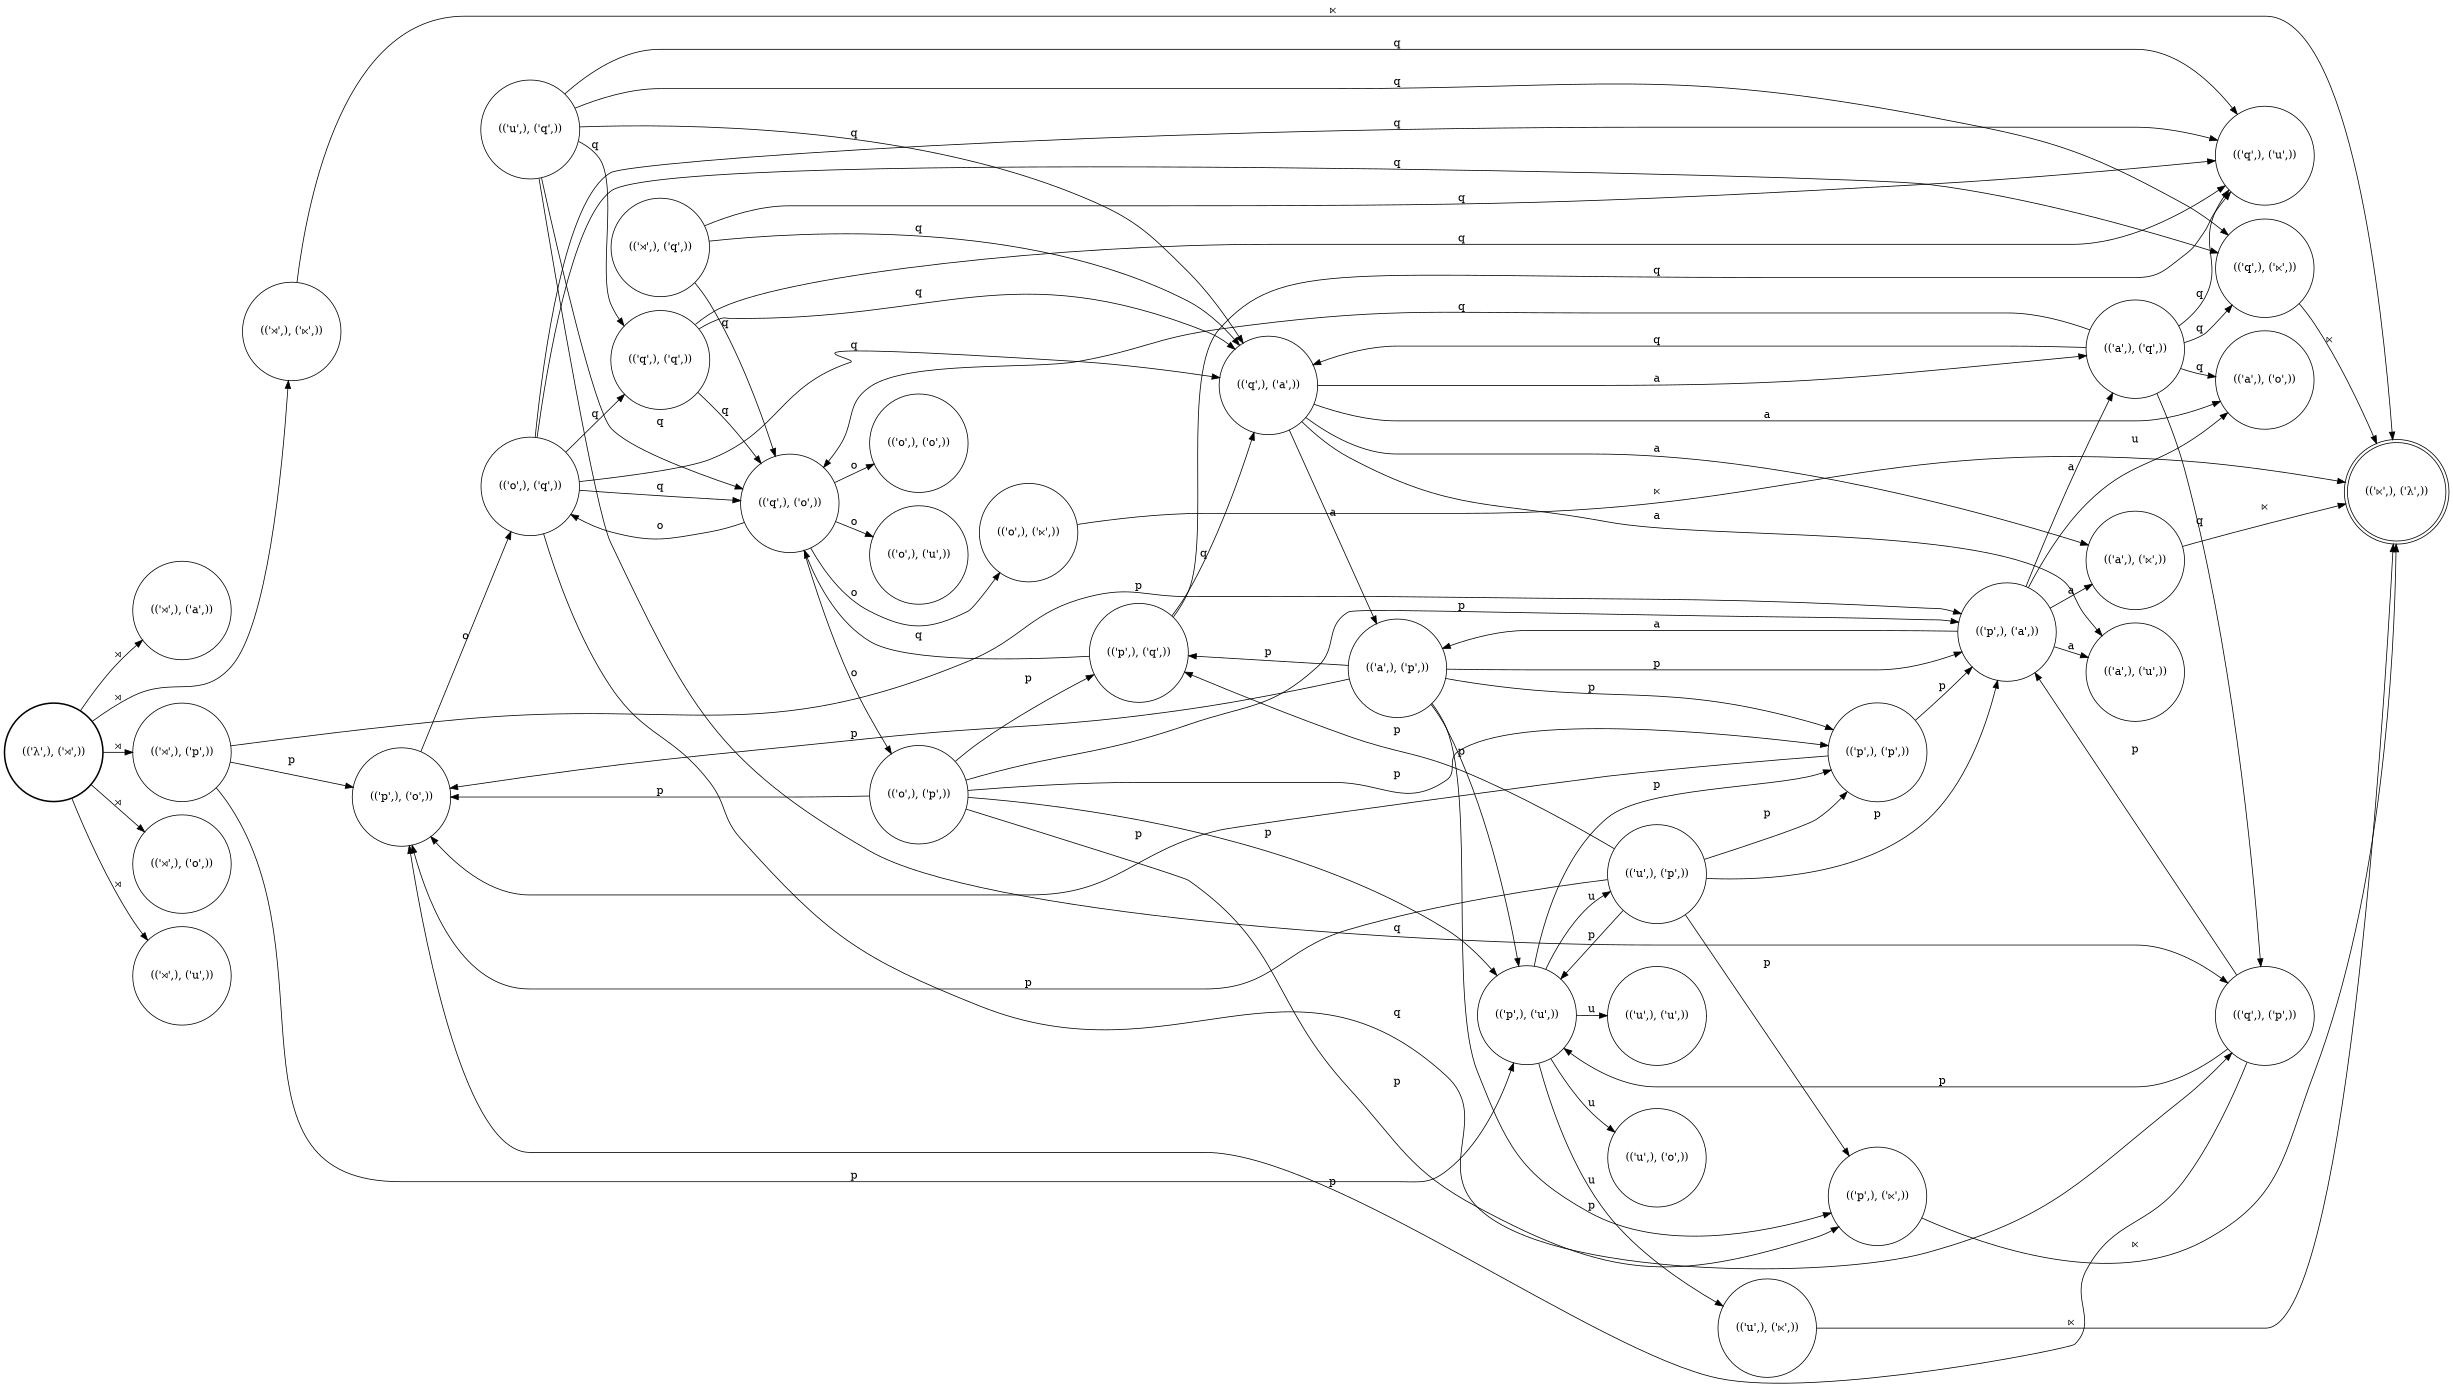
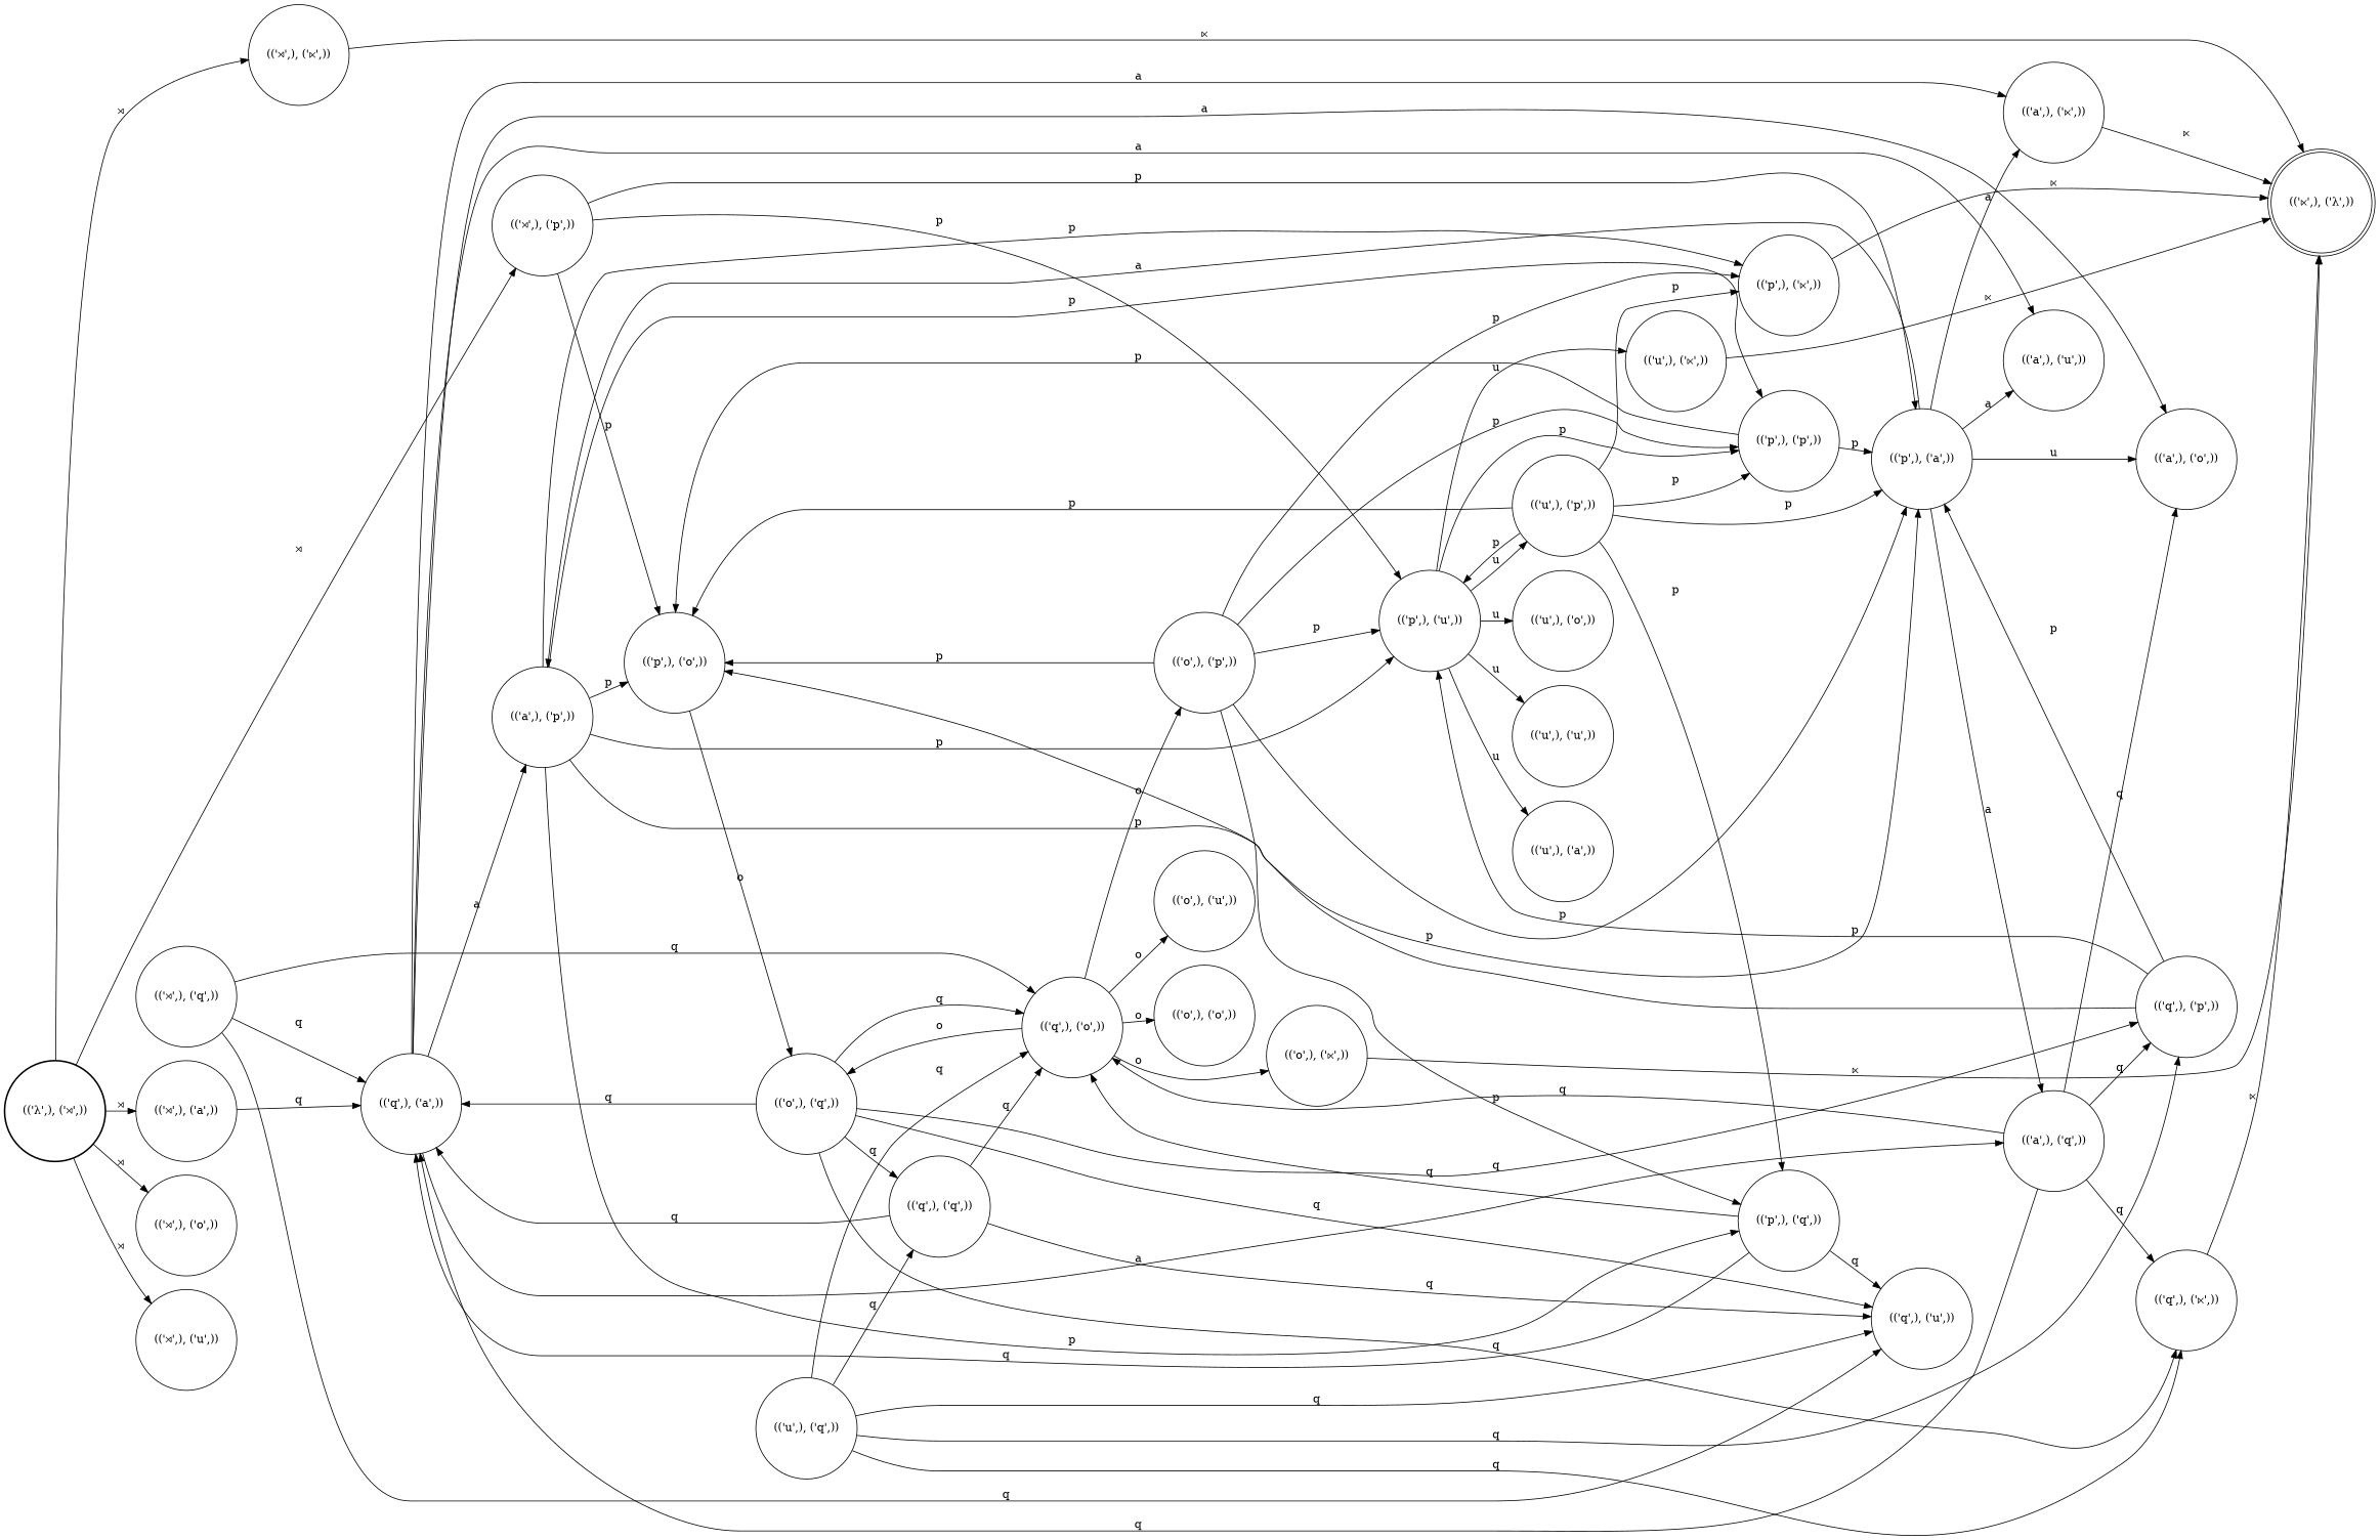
  digraph {
    nodesep=0.25
    rankdir=LR
    ranksep=0.4
    node [fontsize=14 shape=circle style=solid]
    edge [fontsize=14]
    n1 [label="(('λ',), ('⋊',))" style=bold]
    n2 [label="(('⋊',), ('a',))"]
    n3 [label="(('⋊',), ('p',))"]
    n4 [label="(('⋊',), ('⋉',))"]
    n5 [label="(('⋊',), ('o',))"]
    n6 [label="(('⋊',), ('u',))"]
    n7 [label="(('p',), ('o',))"]
    n8 [label="(('p',), ('u',))"]
    n9 [label="(('p',), ('a',))"]
    n10 [label="(('⋉',), ('λ',))" shape=doublecircle]
    n11 [label="(('⋊',), ('q',))"]
    n12 [label="(('q',), ('o',))"]
    n13 [label="(('q',), ('u',))"]
    n14 [label="(('q',), ('a',))"]
    n15 [label="(('o',), ('q',))"]
    n16 [label="(('u',), ('⋉',))"]
    n17 [label="(('u',), ('p',))"]
    n18 [label="(('u',), ('o',))"]
    n19 [label="(('u',), ('u',))"]
+   n20 [label="(('u',), ('a',))"]
    n21 [label="(('p',), ('p',))"]
    n22 [label="(('a',), ('⋉',))"]
    n23 [label="(('a',), ('p',))"]
    n24 [label="(('a',), ('o',))"]
    n25 [label="(('a',), ('u',))"]
    n26 [label="(('a',), ('q',))"]
    n27 [label="(('o',), ('⋉',))"]
    n28 [label="(('o',), ('p',))"]
    n29 [label="(('o',), ('o',))"]
    n30 [label="(('o',), ('u',))"]
    n31 [label="(('q',), ('⋉',))"]
    n32 [label="(('q',), ('p',))"]
    n33 [label="(('q',), ('q',))"]
    n34 [label="(('p',), ('⋉',))"]
    n35 [label="(('p',), ('q',))"]
    n36 [label="(('u',), ('q',))"]
    n1 -> n2 [label="⋊"]
    n1 -> n3 [label="⋊"]
    n1 -> n4 [label="⋊"]
    n1 -> n5 [label="⋊"]
    n1 -> n6 [label="⋊"]
    n3 -> n7 [label=p]
    n3 -> n8 [label=p]
    n3 -> n9 [label=p]
    n4 -> n10 [label="⋉"]
    n7 -> n15 [label=o]
    n8 -> n16 [label=u]
    n8 -> n17 [label=u]
    n8 -> n18 [label=u]
    n8 -> n19 [label=u]
+   n8 -> n20 [label=u]
    n8 -> n21 [label=p]
    n9 -> n22 [label=a]
    n9 -> n23 [label=a]
    n9 -> n24 [label=u]
    n9 -> n25 [label=a]
    n9 -> n26 [label=a]
    n11 -> n12 [label=q]
    n11 -> n13 [label=q]
    n11 -> n14 [label=q]
    n12 -> n15 [label=o]
    n12 -> n27 [label=o]
    n12 -> n28 [label=o]
    n12 -> n29 [label=o]
    n12 -> n30 [label=o]
    n14 -> n22 [label=a]
    n14 -> n23 [label=a]
    n14 -> n24 [label=a]
    n14 -> n25 [label=a]
    n14 -> n26 [label=a]
    n15 -> n12 [label=q]
    n15 -> n13 [label=q]
    n15 -> n14 [label=q]
    n15 -> n31 [label=q]
    n15 -> n32 [label=q]
    n15 -> n33 [label=q]
    n16 -> n10 [label="⋉"]
    n17 -> n7 [label=p]
    n17 -> n8 [label=p]
    n17 -> n9 [label=p]
    n17 -> n21 [label=p]
    n17 -> n34 [label=p]
    n17 -> n35 [label=p]
    n21 -> n7 [label=p]
    n21 -> n9 [label=p]
    n22 -> n10 [label="⋉"]
    n23 -> n7 [label=p]
    n23 -> n8 [label=p]
    n23 -> n9 [label=p]
    n23 -> n21 [label=p]
    n23 -> n34 [label=p]
    n23 -> n35 [label=p]
    n26 -> n12 [label=q]
-   n26 -> n13 [label=q]
    n26 -> n14 [label=q]
    n26 -> n24 [label=q]
    n26 -> n31 [label=q]
    n26 -> n32 [label=q]
    n27 -> n10 [label="⋉"]
    n28 -> n7 [label=p]
    n28 -> n8 [label=p]
    n28 -> n9 [label=p]
    n28 -> n21 [label=p]
    n28 -> n34 [label=p]
    n28 -> n35 [label=p]
    n31 -> n10 [label="⋉"]
    n32 -> n7 [label=p]
    n32 -> n8 [label=p]
    n32 -> n9 [label=p]
    n33 -> n12 [label=q]
    n33 -> n13 [label=q]
    n33 -> n14 [label=q]
    n34 -> n10 [label="⋉"]
    n35 -> n12 [label=q]
    n35 -> n13 [label=q]
    n35 -> n14 [label=q]
    n36 -> n12 [label=q]
    n36 -> n13 [label=q]
-   n36 -> n14 [label=q]
+   n2 -> n14 [label=q]
    n36 -> n31 [label=q]
    n36 -> n32 [label=q]
    n36 -> n33 [label=q]
  }
